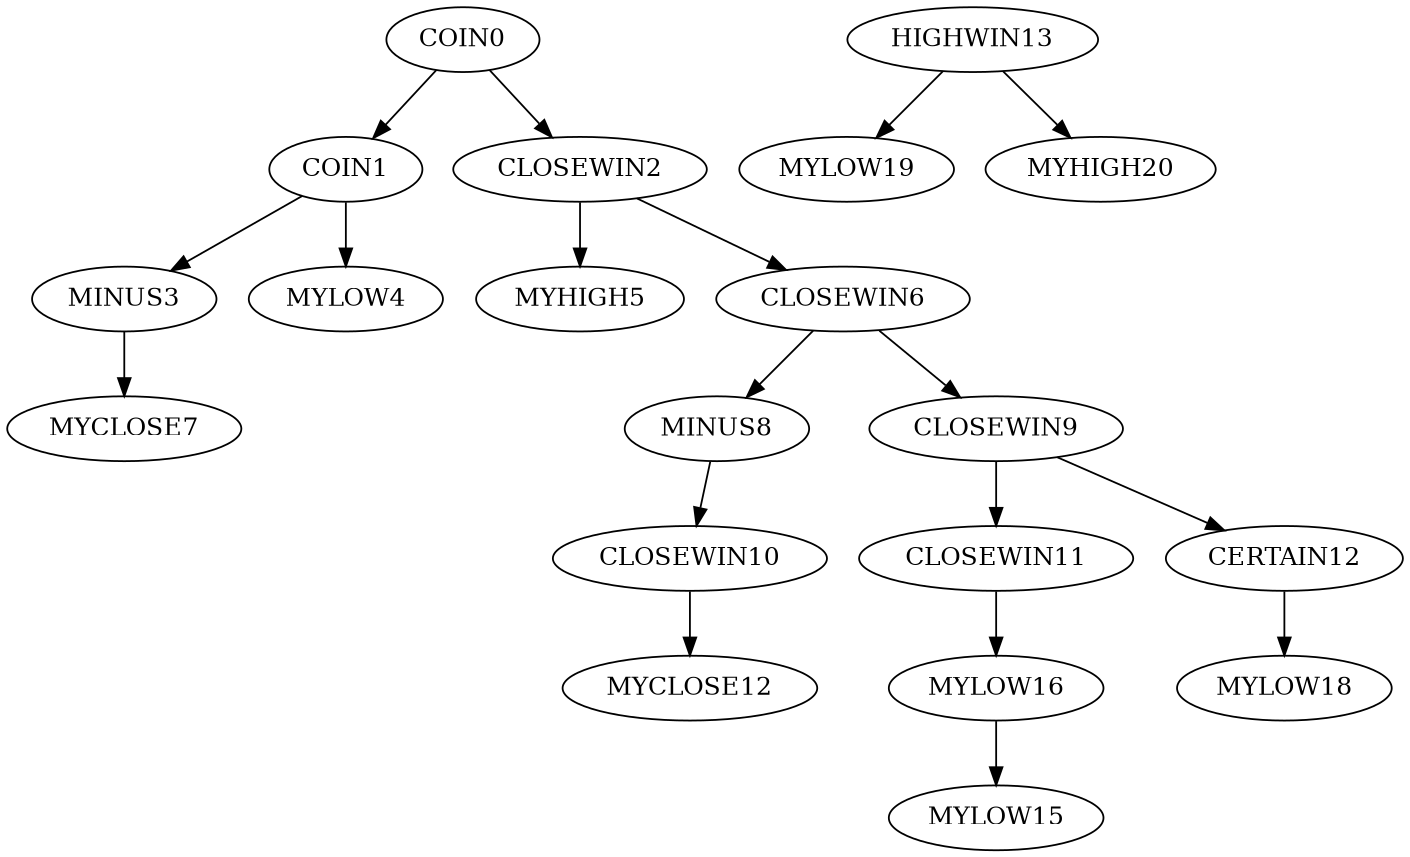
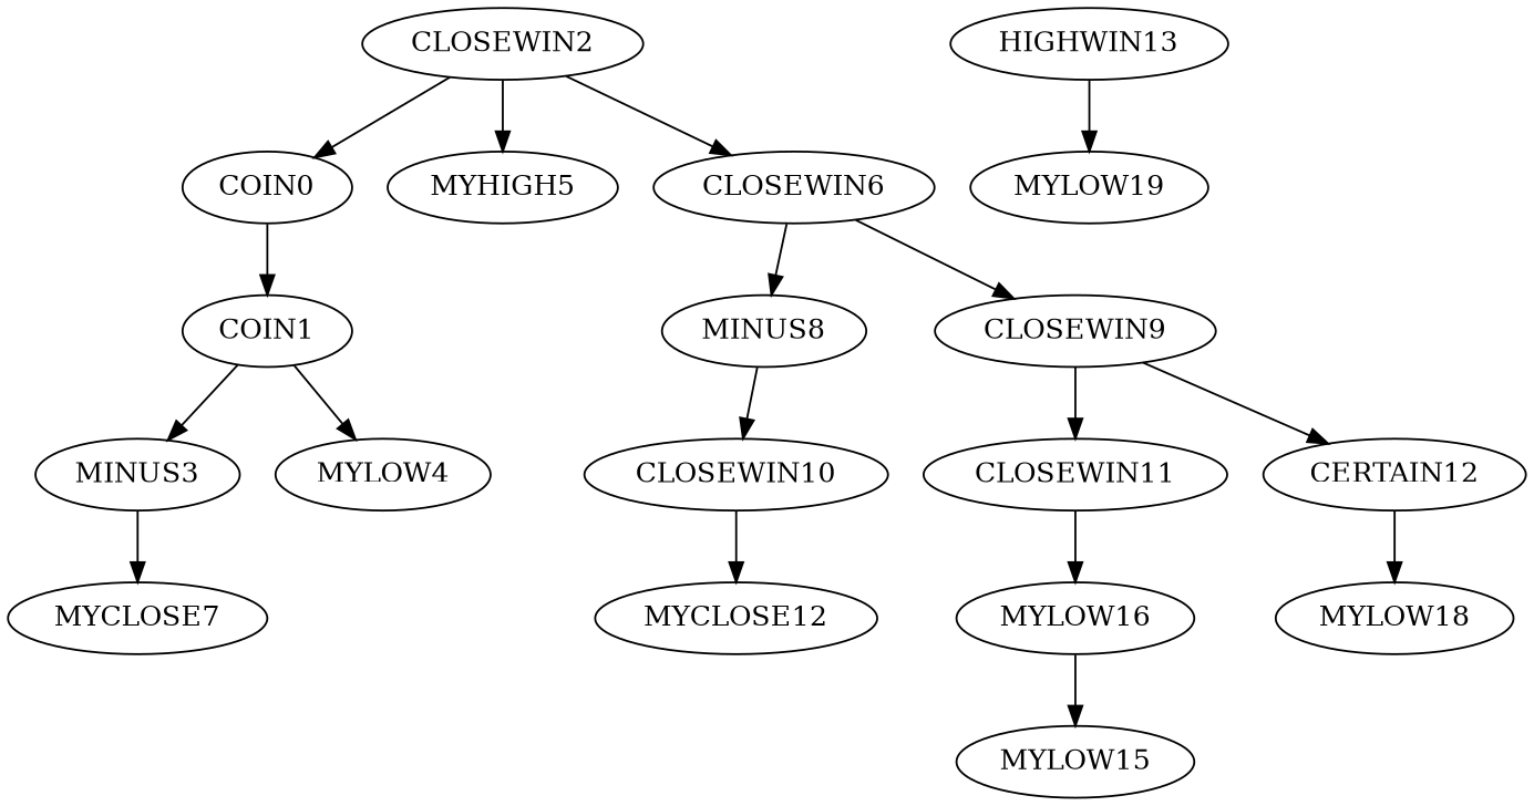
  digraph {
    COIN0
    COIN1
    CLOSEWIN2
    MINUS3
    MYLOW4
    MYHIGH5
    CLOSEWIN6
    MYCLOSE7
    MINUS8
    CLOSEWIN9
    CLOSEWIN10
    CLOSEWIN11
    CERTAIN12
    n14 [label=MYCLOSE12]
    MYLOW16
    MYLOW18
    HIGHWIN13
    MYLOW19
-   MYHIGH20
    MYLOW15
    COIN0 -> COIN1
-   COIN0 -> CLOSEWIN2
+   CLOSEWIN2 -> COIN0
    COIN1 -> MINUS3
    COIN1 -> MYLOW4
    CLOSEWIN2 -> MYHIGH5
    CLOSEWIN2 -> CLOSEWIN6
    MINUS3 -> MYCLOSE7
    CLOSEWIN6 -> MINUS8
    CLOSEWIN6 -> CLOSEWIN9
    MINUS8 -> CLOSEWIN10
    CLOSEWIN9 -> CLOSEWIN11
    CLOSEWIN9 -> CERTAIN12
    CLOSEWIN10 -> n14
    CLOSEWIN11 -> MYLOW16
    CERTAIN12 -> MYLOW18
    MYLOW16 -> MYLOW15
    HIGHWIN13 -> MYLOW19
-   HIGHWIN13 -> MYHIGH20
  }
